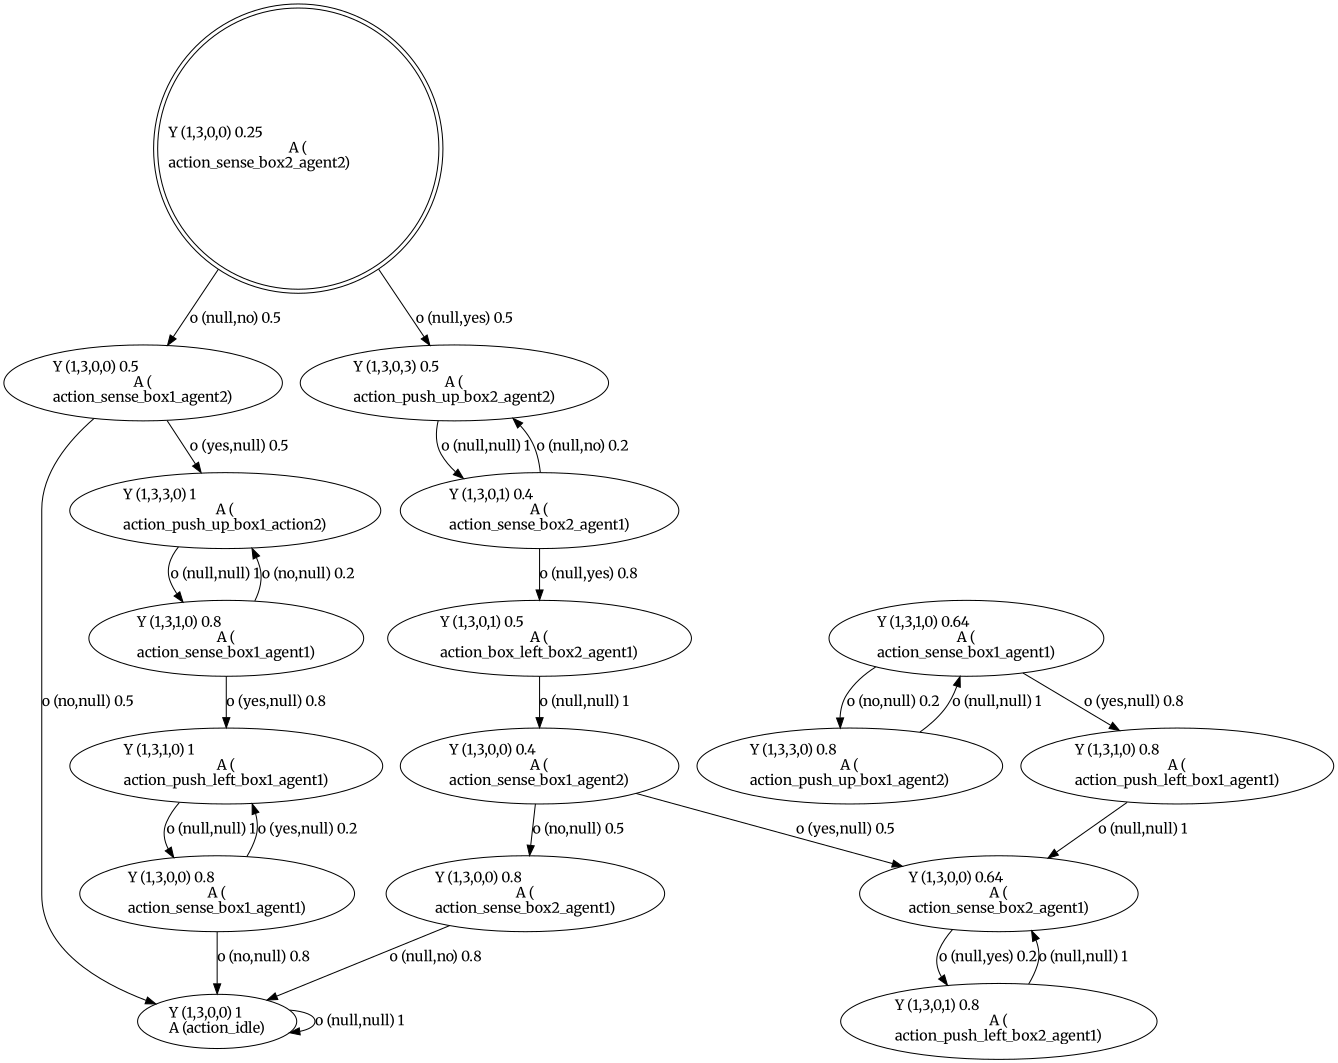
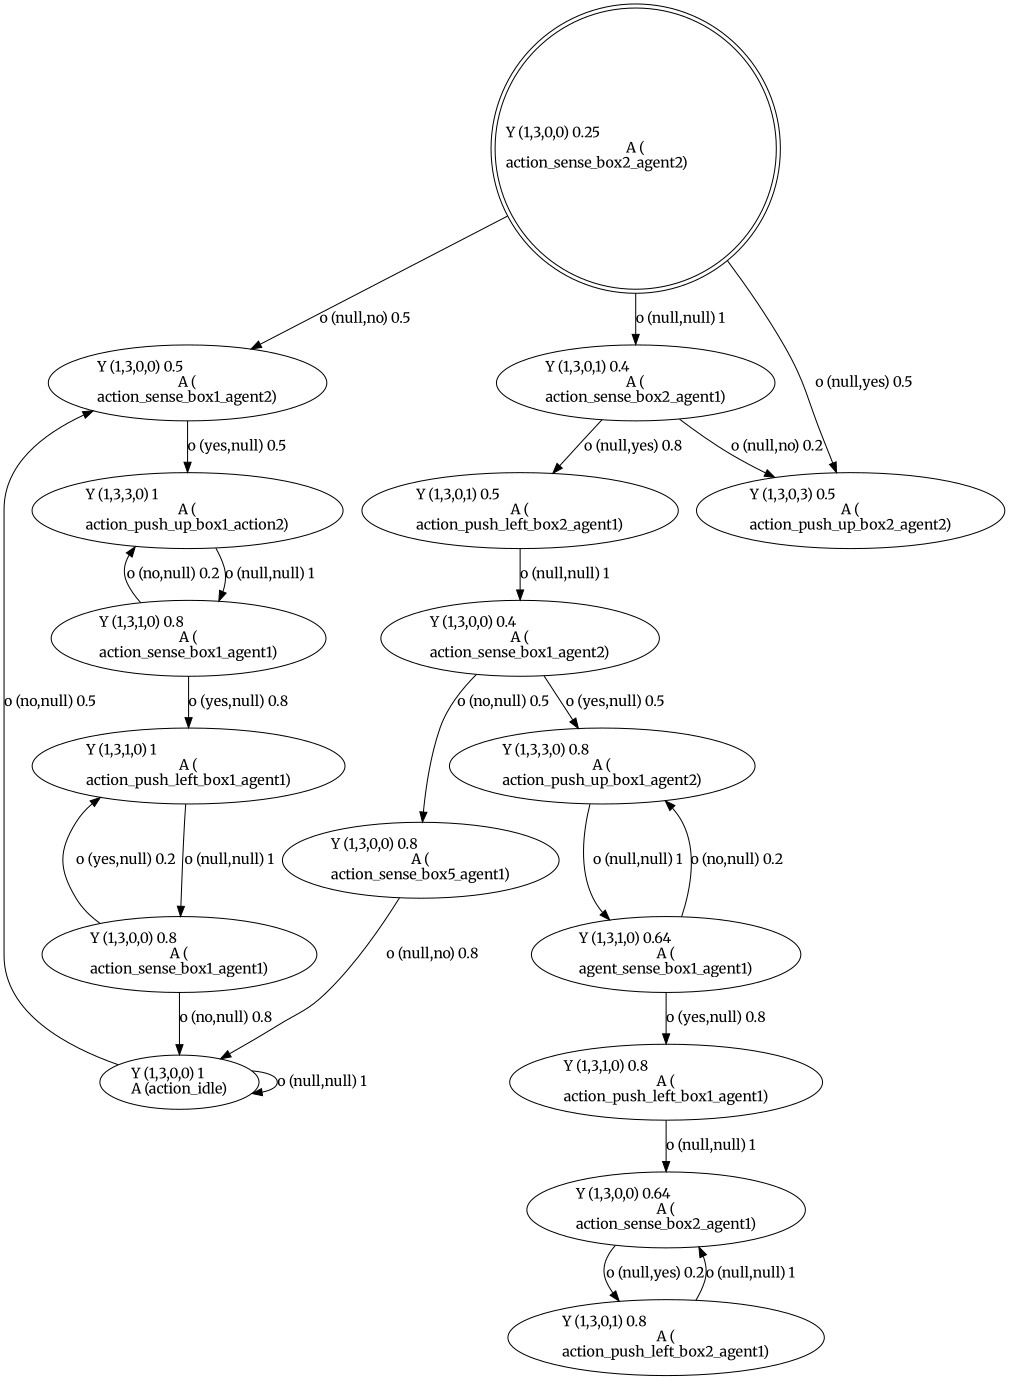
  digraph {
    fontname=Merriweather
    node [fontname=Merriweather]
    edge [fontname=Merriweather]
    n1 [label="Y (1,3,0,0) 0.25\lA (\naction_sense_box2_agent2)\l" labeljust=l shape=doublecircle]
    n2 [label="Y (1,3,0,0) 0.5\lA (\naction_sense_box1_agent2)\l"]
    n3 [label="Y (1,3,0,3) 0.5\lA (\naction_push_up_box2_agent2)\l"]
    n4 [label="Y (1,3,0,0) 1\lA (action_idle)\l"]
    n5 [label="Y (1,3,3,0) 1\lA (\naction_push_up_box1_action2)\l"]
    n6 [label="Y (1,3,0,1) 0.4\lA (\naction_sense_box2_agent1)\l"]
    n7 [label="Y (1,3,3,0) 0.8\lA (\naction_push_up_box1_agent2)\l"]
-   n8 [label="Y (1,3,1,0) 0.64\lA (\naction_sense_box1_agent1)\l"]
+   n8 [label="Y (1,3,1,0) 0.64\lA (\nagent_sense_box1_agent1)\l"]
    n9 [label="Y (1,3,1,0) 0.8\lA (\naction_push_left_box1_agent1)\l"]
-   n10 [label="Y (1,3,0,0) 0.8\lA (\naction_sense_box2_agent1)\l"]
+   n10 [label="Y (1,3,0,0) 0.8\lA (\naction_sense_box5_agent1)\l"]
    n11 [label="Y (1,3,1,0) 0.8\lA (\naction_sense_box1_agent1)\l"]
    n12 [label="Y (1,3,1,0) 1\lA (\naction_push_left_box1_agent1)\l"]
    n13 [label="Y (1,3,0,0) 0.64\lA (\naction_sense_box2_agent1)\l"]
    n14 [label="Y (1,3,0,1) 0.8\lA (\naction_push_left_box2_agent1)\l"]
    n15 [label="Y (1,3,0,0) 0.8\lA (\naction_sense_box1_agent1)\l"]
    n16 [label="Y (1,3,0,0) 0.4\lA (\naction_sense_box1_agent2)\l"]
-   n17 [label="Y (1,3,0,1) 0.5\lA (\naction_box_left_box2_agent1)\l"]
+   n17 [label="Y (1,3,0,1) 0.5\lA (\naction_push_left_box2_agent1)\l"]
    n1 -> n2 [label="o (null,no) 0.5\l"]
    n1 -> n3 [label="o (null,yes) 0.5\l"]
-   n2 -> n4 [label="o (no,null) 0.5\l"]
+   n4 -> n2 [label="o (no,null) 0.5\l"]
    n2 -> n5 [label="o (yes,null) 0.5\l"]
-   n3 -> n6 [label="o (null,null) 1\l"]
+   n1 -> n6 [label="o (null,null) 1\l"]
    n4 -> n4 [label="o (null,null) 1\l"]
    n5 -> n11 [label="o (null,null) 1\l"]
    n6 -> n3 [label="o (null,no) 0.2\l"]
    n6 -> n17 [label="o (null,yes) 0.8\l"]
    n7 -> n8 [label="o (null,null) 1\l"]
    n8 -> n7 [label="o (no,null) 0.2\l"]
    n8 -> n9 [label="o (yes,null) 0.8\l"]
    n9 -> n13 [label="o (null,null) 1\l"]
    n10 -> n4 [label="o (null,no) 0.8\l"]
    n11 -> n5 [label="o (no,null) 0.2\l"]
    n11 -> n12 [label="o (yes,null) 0.8\l"]
    n12 -> n15 [label="o (null,null) 1\l"]
    n13 -> n14 [label="o (null,yes) 0.2\l"]
    n14 -> n13 [label="o (null,null) 1\l"]
    n15 -> n4 [label="o (no,null) 0.8\l"]
    n15 -> n12 [label="o (yes,null) 0.2\l"]
-   n16 -> n13 [label="o (yes,null) 0.5\l"]
+   n16 -> n7 [label="o (yes,null) 0.5\l"]
    n16 -> n10 [label="o (no,null) 0.5\l"]
    n17 -> n16 [label="o (null,null) 1\l"]
  }
